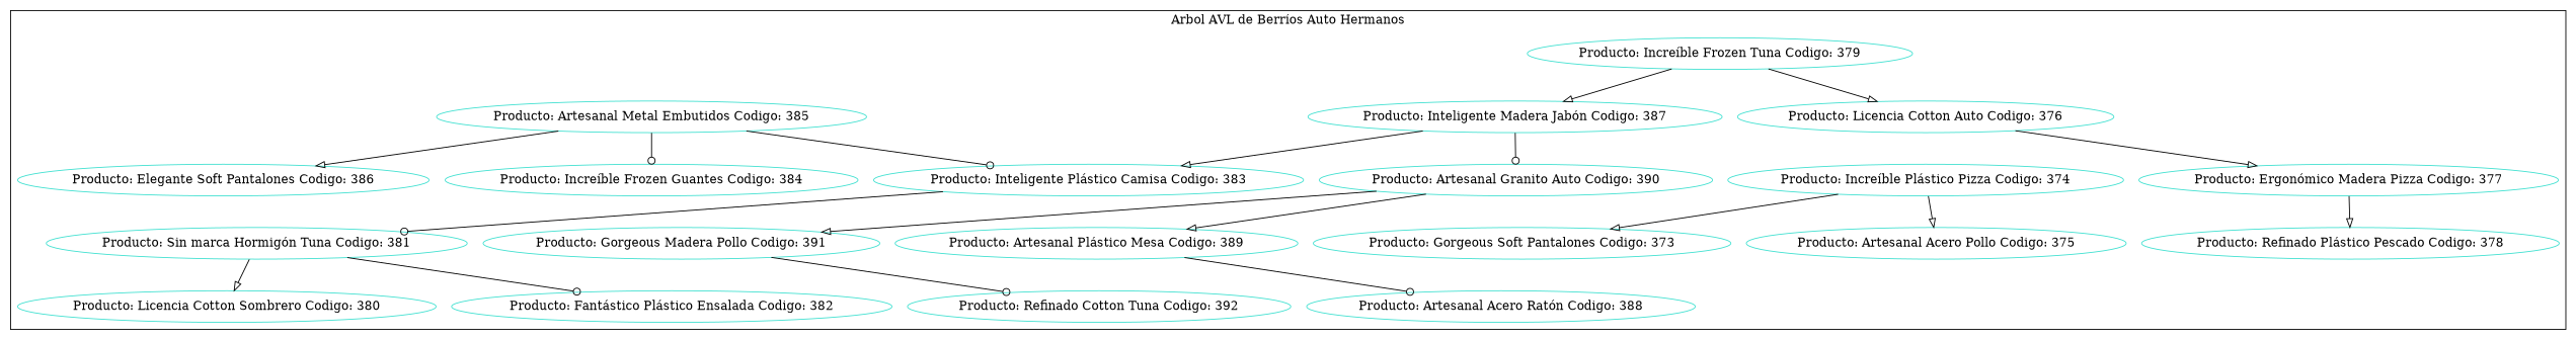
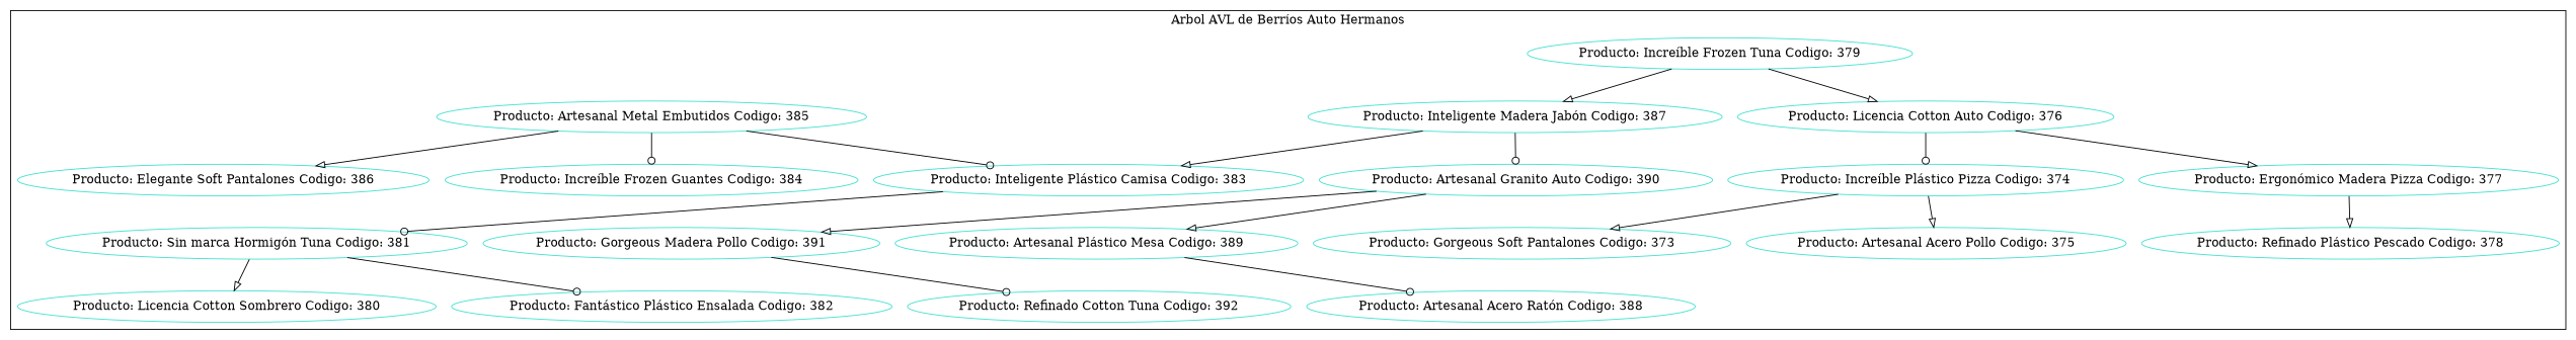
  digraph {
    node [color=turquoise]
    edge [arrowhead=onormal]
    n1 [label="Producto: Increíble Frozen Tuna Codigo: 379"]
    n2 [label="Producto: Licencia Cotton Auto Codigo: 376"]
    n3 [label="Producto: Inteligente Madera Jabón Codigo: 387"]
    n4 [label="Producto: Increíble Plástico Pizza Codigo: 374"]
    n5 [label="Producto: Ergonómico Madera Pizza Codigo: 377"]
    n6 [label="Producto: Gorgeous Soft Pantalones Codigo: 373"]
    n7 [label="Producto: Artesanal Acero Pollo Codigo: 375"]
    n8 [label="Producto: Refinado Plástico Pescado Codigo: 378"]
    n9 [label="Producto: Inteligente Plástico Camisa Codigo: 383"]
    n10 [label="Producto: Artesanal Granito Auto Codigo: 390"]
    n11 [label="Producto: Sin marca Hormigón Tuna Codigo: 381"]
    n12 [label="Producto: Artesanal Metal Embutidos Codigo: 385"]
    n13 [label="Producto: Licencia Cotton Sombrero Codigo: 380"]
    n14 [label="Producto: Fantástico Plástico Ensalada Codigo: 382"]
    n15 [label="Producto: Increíble Frozen Guantes Codigo: 384"]
    n16 [label="Producto: Elegante Soft Pantalones Codigo: 386"]
    n17 [label="Producto: Artesanal Plástico Mesa Codigo: 389"]
    n18 [label="Producto: Gorgeous Madera Pollo Codigo: 391"]
    n19 [label="Producto: Artesanal Acero Ratón Codigo: 388"]
    n20 [label="Producto: Refinado Cotton Tuna Codigo: 392"]
    subgraph cluster_1 {
      color=black
      label="Arbol AVL de Berríos Auto Hermanos"
      n1
      n2
      n3
      n4
      n5
      n6
      n7
      n8
      n9
      n10
      n11
      n12
      n13
      n14
      n15
      n16
      n17
      n18
      n19
      n20
    }
    n1 -> n2
    n1 -> n3
+   n2 -> n4 [arrowhead=odot]
    n2 -> n5
    n3 -> n9
    n3 -> n10 [arrowhead=odot]
    n4 -> n6
    n4 -> n7
    n5 -> n8
    n9 -> n11 [arrowhead=odot]
    n10 -> n17
    n10 -> n18
    n11 -> n13
    n11 -> n14 [arrowhead=odot]
    n12 -> n9 [arrowhead=odot]
    n12 -> n15 [arrowhead=odot]
    n12 -> n16
    n17 -> n19 [arrowhead=odot]
    n18 -> n20 [arrowhead=odot]
  }
